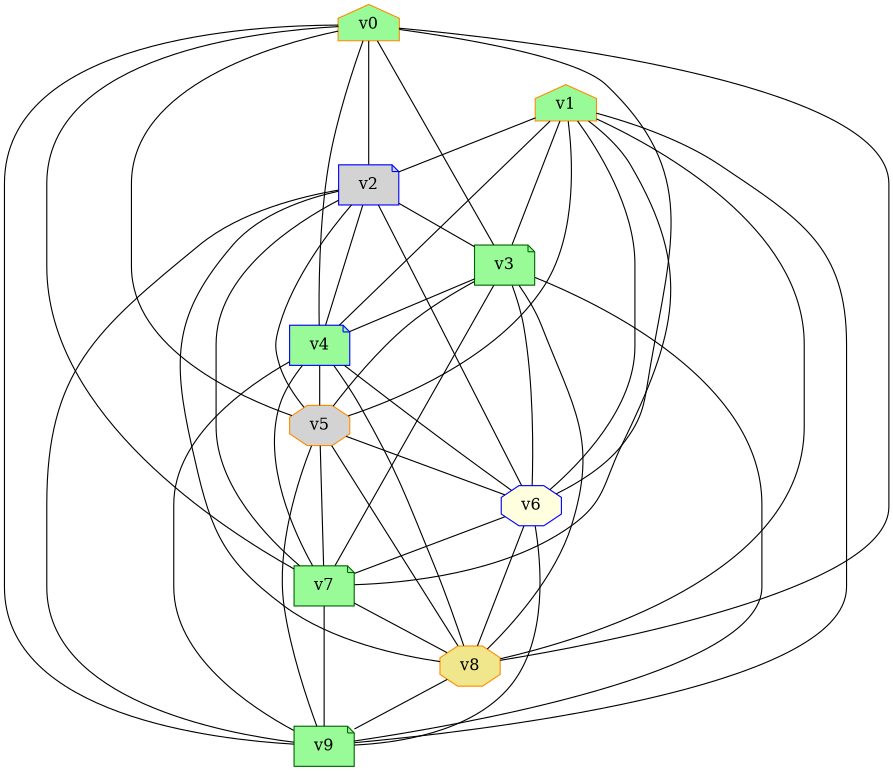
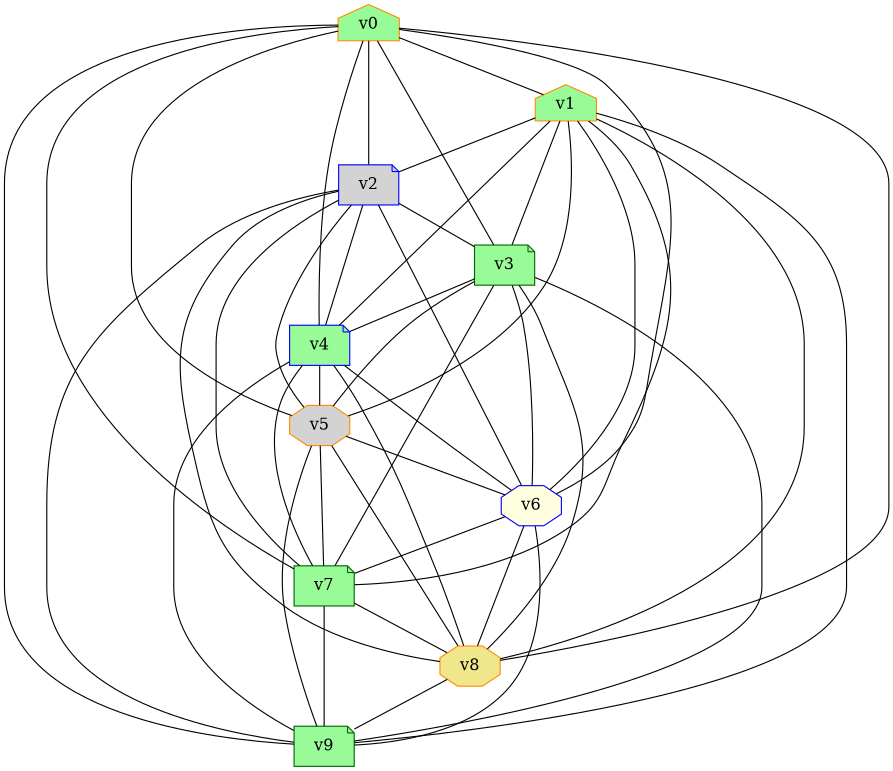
  graph {
    node [color=darkorange fillcolor=palegreen shape=note style=filled]
    v0 [shape=house]
    v1 [shape=house]
    v2 [color=blue fillcolor=lightgrey]
    v3 [color=darkgreen]
    v4 [color=blue]
    v5 [fillcolor=lightgrey shape=octagon]
    v6 [color=blue fillcolor=lightyellow shape=octagon]
    v7 [color=darkgreen]
    v8 [fillcolor=khaki shape=octagon]
    v9 [color=darkgreen]
+   v0 -- v1
    v0 -- v2
    v0 -- v3
    v0 -- v4
    v0 -- v5
    v0 -- v6
    v0 -- v7
    v0 -- v8
    v0 -- v9
    v1 -- v2
    v1 -- v3
    v1 -- v4
    v1 -- v5
    v1 -- v6
    v1 -- v7
    v1 -- v8
    v1 -- v9
    v2 -- v3
    v2 -- v4
    v2 -- v5
    v2 -- v6
    v2 -- v7
    v2 -- v8
    v2 -- v9
    v3 -- v4
    v3 -- v5
    v3 -- v6
    v3 -- v7
    v3 -- v8
    v3 -- v9
    v4 -- v5
    v4 -- v6
    v4 -- v7
    v4 -- v8
    v4 -- v9
    v5 -- v6
    v5 -- v7
    v5 -- v8
    v5 -- v9
    v6 -- v7
    v6 -- v8
    v6 -- v9
    v7 -- v8
    v7 -- v9
    v8 -- v9
  }
